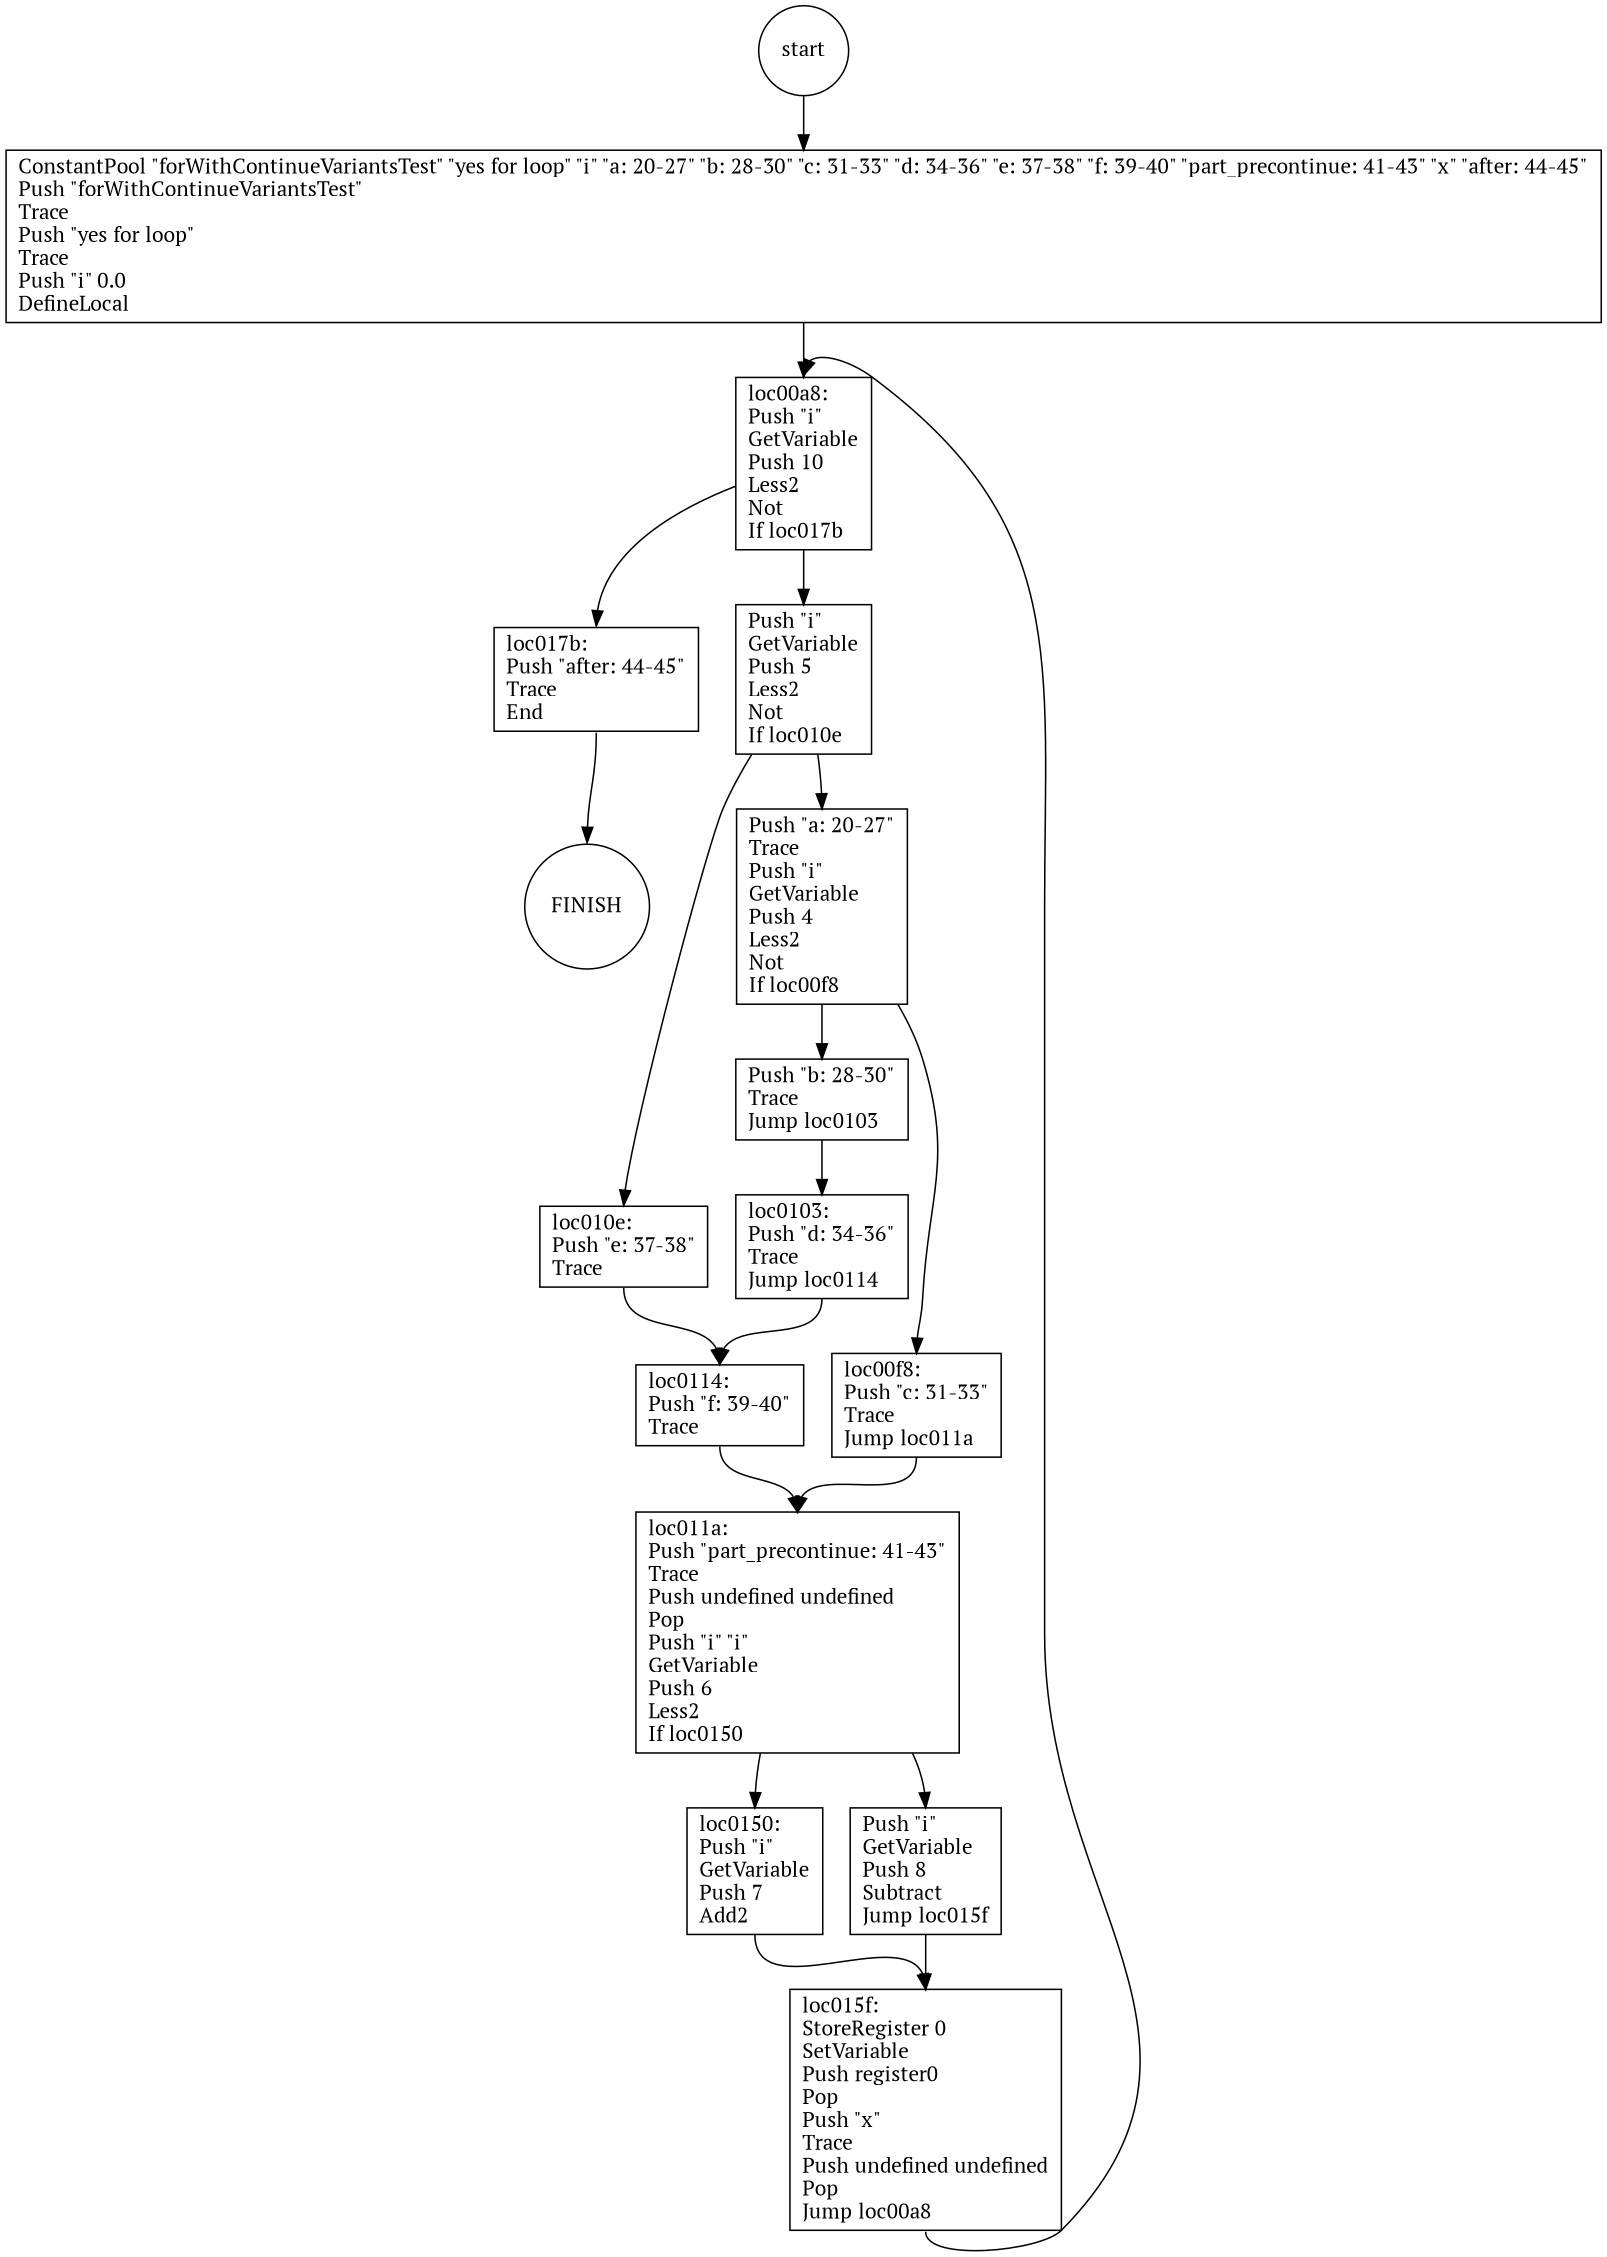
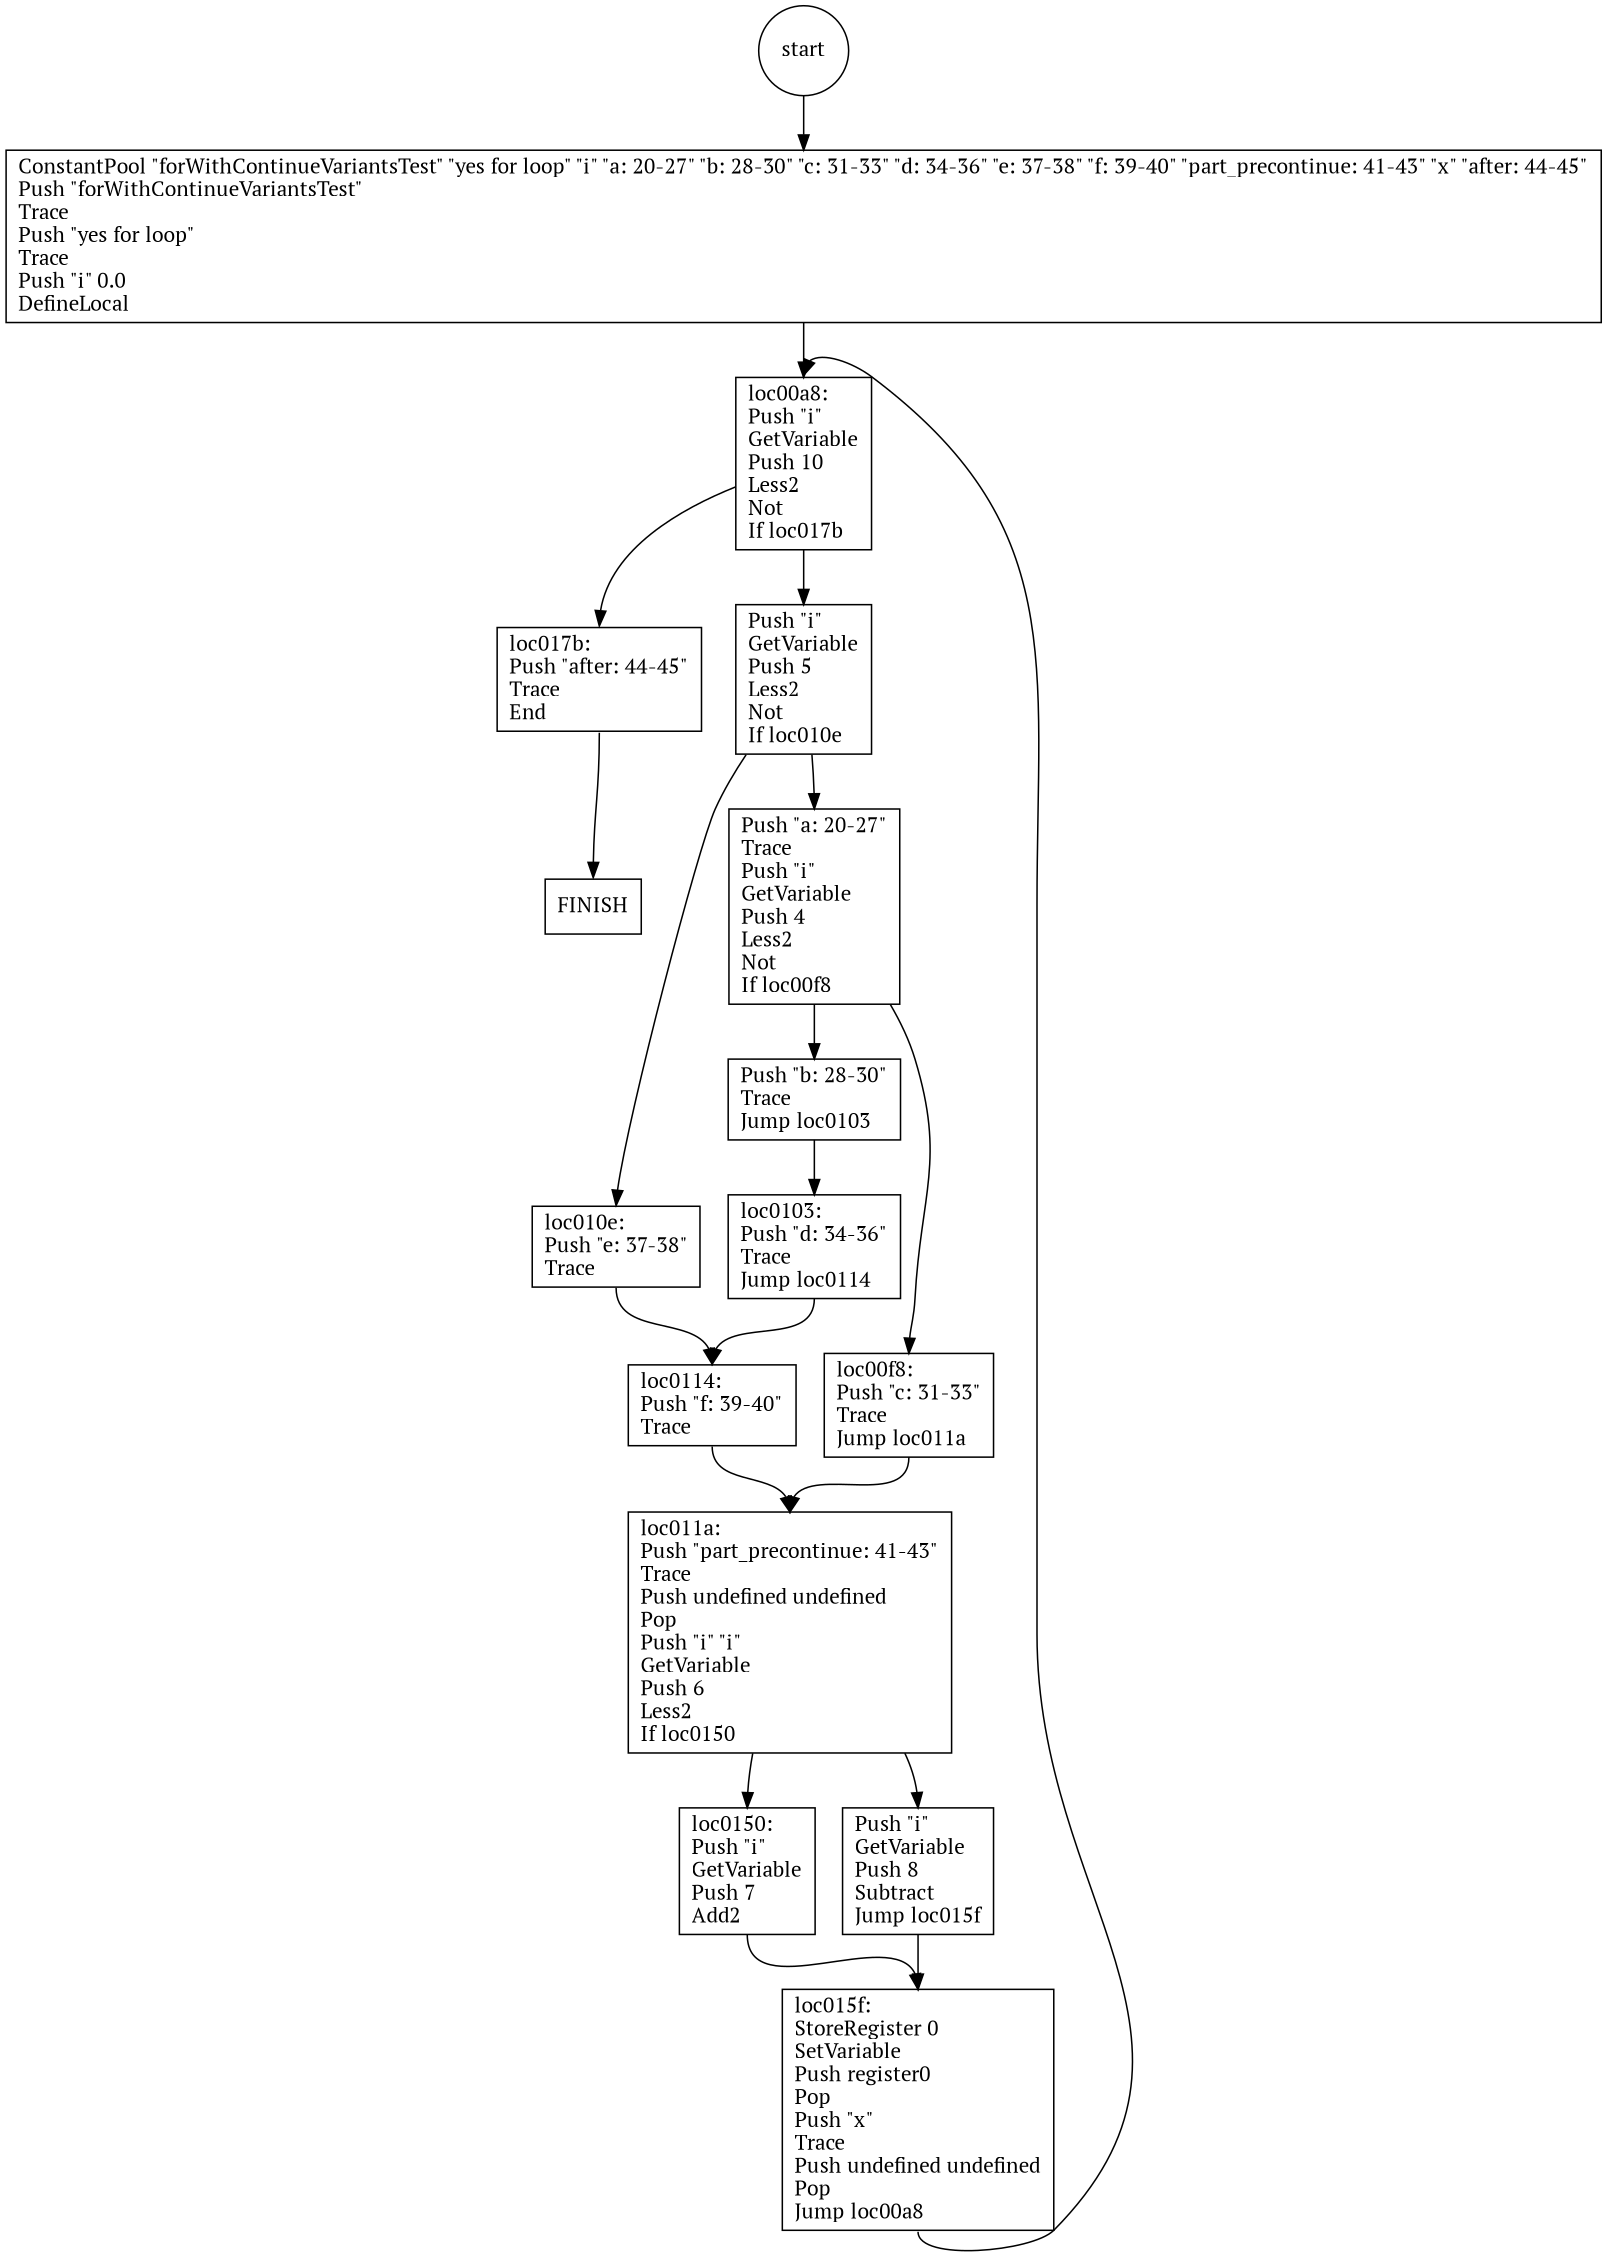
  digraph {
    fontname="PT Serif"
    node [shape=box fontname="PT Serif"]
    edge [headport=n tailport=s fontname="PT Serif"]
    start [shape=circle]
    n2 [label="ConstantPool \"forWithContinueVariantsTest\" \"yes for loop\" \"i\" \"a: 20-27\" \"b: 28-30\" \"c: 31-33\" \"d: 34-36\" \"e: 37-38\" \"f: 39-40\" \"part_precontinue: 41-43\" \"x\" \"after: 44-45\"\lPush \"forWithContinueVariantsTest\"\lTrace\lPush \"yes for loop\"\lTrace\lPush \"i\" 0.0\lDefineLocal\l"]
    n3 [label="loc00a8:\lPush \"i\"\lGetVariable\lPush 10\lLess2\lNot\lIf loc017b\l"]
    n4 [label="loc017b:\lPush \"after: 44-45\"\lTrace\lEnd\l"]
    n5 [label="Push \"i\"\lGetVariable\lPush 5\lLess2\lNot\lIf loc010e\l"]
-   n6 [label=FINISH shape=circle]
+   n6 [label=FINISH]
    n7 [label="loc010e:\lPush \"e: 37-38\"\lTrace\l"]
    n8 [label="Push \"a: 20-27\"\lTrace\lPush \"i\"\lGetVariable\lPush 4\lLess2\lNot\lIf loc00f8\l"]
    n9 [label="loc011a:\lPush \"part_precontinue: 41-43\"\lTrace\lPush undefined undefined\lPop\lPush \"i\" \"i\"\lGetVariable\lPush 6\lLess2\lIf loc0150\l"]
    n10 [label="loc0150:\lPush \"i\"\lGetVariable\lPush 7\lAdd2\l"]
    n11 [label="Push \"i\"\lGetVariable\lPush 8\lSubtract\lJump loc015f\l"]
    n12 [label="loc015f:\lStoreRegister 0\lSetVariable\lPush register0\lPop\lPush \"x\"\lTrace\lPush undefined undefined\lPop\lJump loc00a8\l"]
    n13 [label="loc0114:\lPush \"f: 39-40\"\lTrace\l"]
    n14 [label="loc00f8:\lPush \"c: 31-33\"\lTrace\lJump loc011a\l"]
    n15 [label="Push \"b: 28-30\"\lTrace\lJump loc0103\l"]
    n16 [label="loc0103:\lPush \"d: 34-36\"\lTrace\lJump loc0114\l"]
    start -> n2
    n2 -> n3
    n3 -> n4 [tailport=""]
    n3 -> n5 [tailport=""]
    n4 -> n6
    n5 -> n7 [tailport=""]
    n5 -> n8 [tailport=""]
    n7 -> n13
    n8 -> n14 [tailport=""]
    n8 -> n15 [tailport=""]
    n9 -> n10 [tailport=""]
    n9 -> n11 [tailport=""]
    n10 -> n12
    n11 -> n12
    n12 -> n3
    n13 -> n9
    n14 -> n9
    n15 -> n16
    n16 -> n13
  }
